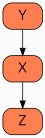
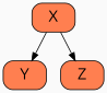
  digraph {
    bgcolor=gray98
    compound=true
    fontname=Ubuntu
    node [fillcolor=coral fontname=Ubuntu fontsize=20 shape=box style="filled,rounded"]
    edge [fontname=Ubuntu]
    X
    Y
    Z
-   Y -> X
+   X -> Y
    X -> Z
  }
